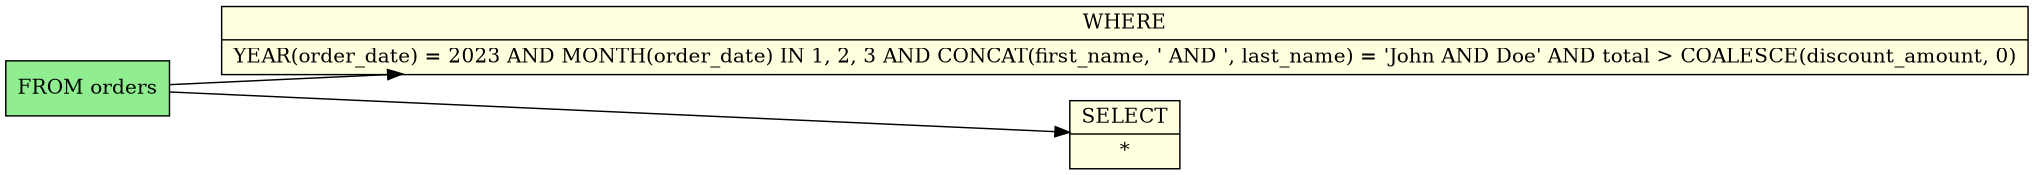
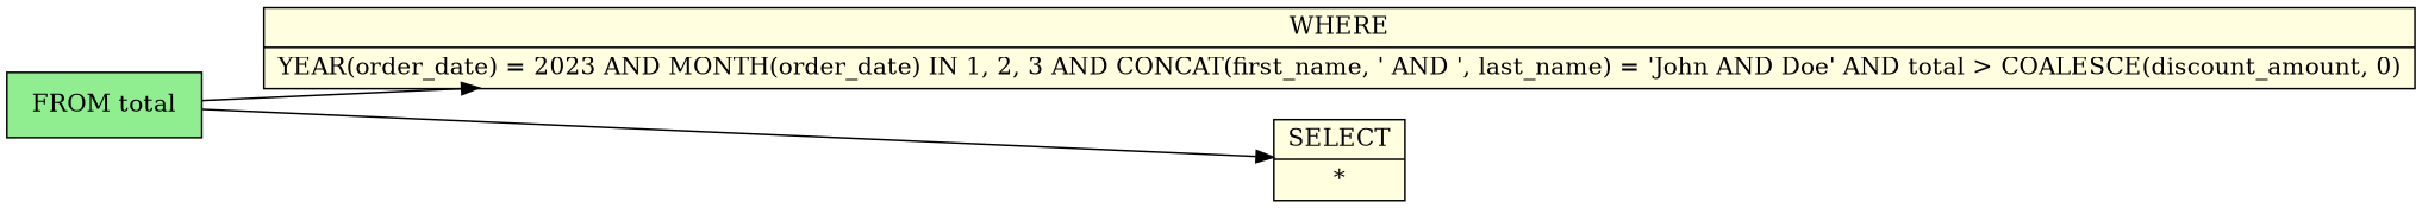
  digraph {
    rankdir=LR
    node [fillcolor=lightyellow shape=record style=filled]
-   n1 [fillcolor=lightgreen label="FROM orders"]
+   n1 [fillcolor=lightgreen label="FROM total"]
    n2 [label="WHERE|YEAR(order_date) = 2023 AND MONTH(order_date) IN 1, 2, 3 AND CONCAT(first_name, ' AND ', last_name) = 'John AND Doe' AND total \> COALESCE(discount_amount, 0)"]
    n3 [label="SELECT|*"]
    n1 -> n2
    n1 -> n3
  }
